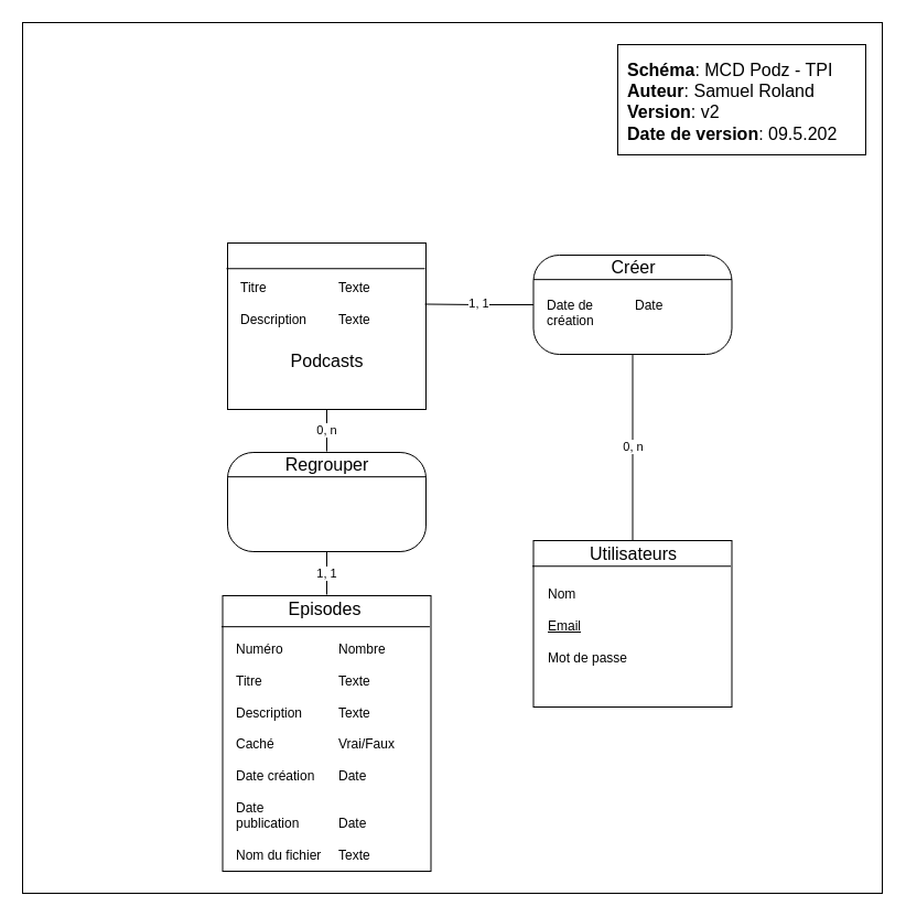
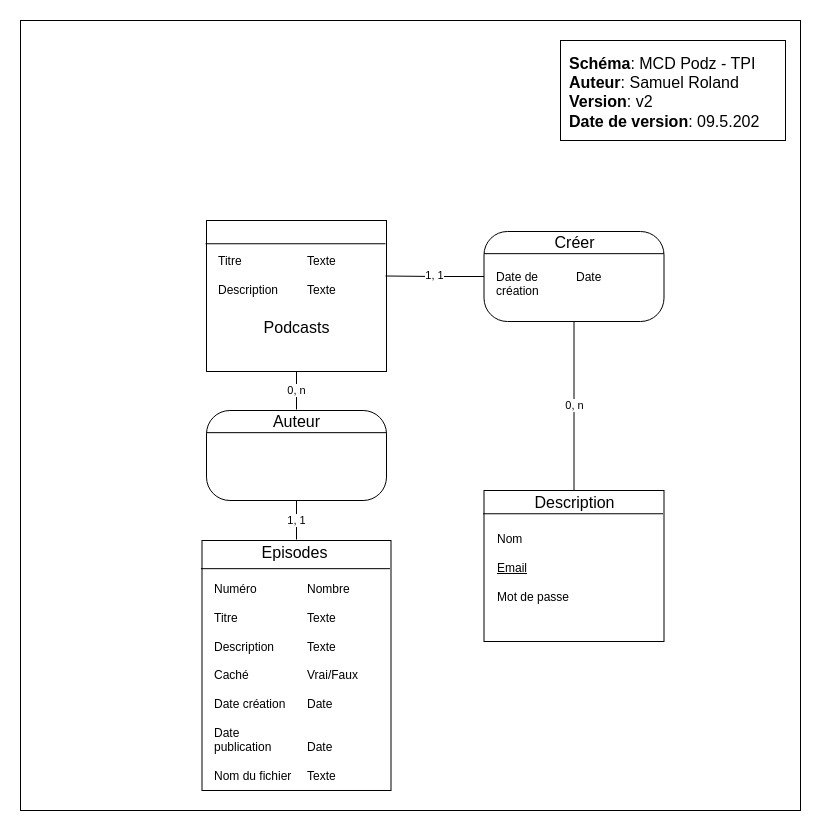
  <mxCell id="0" />
  <mxCell id="1" parent="0" />
  <mxCell id="2" value="" style="rounded=0;whiteSpace=wrap;html=1;" parent="1" vertex="1"><mxGeometry x="20" y="20" width="780" height="790" as="geometry" /></mxCell>
  <mxCell id="3" value="&lt;b&gt;Schéma&lt;/b&gt;: MCD Podz - TPI&lt;br&gt;&lt;b&gt;Auteur&lt;/b&gt;: Samuel Roland&lt;br&gt;&lt;b&gt;Version&lt;/b&gt;: v2&lt;br&gt;&lt;b&gt;Date de version&lt;/b&gt;: 09.5.202" style="rounded=0;whiteSpace=wrap;html=1;align=left;verticalAlign=top;fontSize=16;spacingTop=0;spacing=9;" parent="1" vertex="1"><mxGeometry x="560" y="40" width="225" height="100" as="geometry" /></mxCell>
  <mxCell id="4" value="" style="group" parent="1" vertex="1" connectable="0"><mxGeometry x="483.5" y="490" width="180" height="151" as="geometry" /></mxCell>
  <mxCell id="5" value="" style="group" parent="4" vertex="1" connectable="0"><mxGeometry width="180" height="151" as="geometry" /></mxCell>
  <mxCell id="6" value="" style="group" parent="5" vertex="1" connectable="0"><mxGeometry width="180" height="151" as="geometry" /></mxCell>
  <mxCell id="7" value="" style="group" parent="6" vertex="1" connectable="0"><mxGeometry width="180" height="151" as="geometry" /></mxCell>
  <mxCell id="8" value="" style="group" parent="7" vertex="1" connectable="0"><mxGeometry width="180" height="151" as="geometry" /></mxCell>
  <mxCell id="9" value="" style="group" parent="8" vertex="1" connectable="0"><mxGeometry width="180" height="151" as="geometry" /></mxCell>
  <mxCell id="10" value="" style="rounded=0;whiteSpace=wrap;html=1;" parent="9" vertex="1"><mxGeometry width="180" height="151" as="geometry" /></mxCell>
- <mxCell id="11" value="Utilisateurs" style="text;html=1;resizable=0;points=[];autosize=1;align=center;verticalAlign=top;spacingTop=-4;fontSize=16;" parent="9" vertex="1"><mxGeometry x="45" width="90" height="20" as="geometry" /></mxCell>
+ <mxCell id="11" value="Description" style="text;html=1;resizable=0;points=[];autosize=1;align=center;verticalAlign=top;spacingTop=-4;fontSize=16;" parent="9" vertex="1"><mxGeometry x="45" width="90" height="20" as="geometry" /></mxCell>
  <mxCell id="12" value="" style="endArrow=none;html=1;fontSize=16;" parent="9" edge="1"><mxGeometry width="50" height="50" relative="1" as="geometry"><mxPoint x="-1" y="23.257" as="sourcePoint" /><mxPoint x="179" y="23.257" as="targetPoint" /></mxGeometry></mxCell>
  <mxCell id="13" value="Nom&lt;br&gt;&lt;br&gt;&lt;u&gt;Email&lt;br&gt;&lt;/u&gt;&lt;br&gt;Mot de passe" style="text;html=1;strokeColor=none;fillColor=none;align=left;verticalAlign=top;whiteSpace=wrap;rounded=0;" parent="9" vertex="1"><mxGeometry x="11" y="35.121" width="80" height="57.276" as="geometry" /></mxCell>
  <mxCell id="14" value="" style="group" parent="1" vertex="1" connectable="0"><mxGeometry x="483.5" y="231" width="180" height="148.207" as="geometry" /></mxCell>
  <mxCell id="15" value="" style="rounded=1;whiteSpace=wrap;html=1;fontSize=16;align=left;arcSize=26;" parent="14" vertex="1"><mxGeometry width="180" height="90" as="geometry" /></mxCell>
  <mxCell id="16" value="Créer" style="text;html=1;resizable=0;points=[];autosize=1;align=center;verticalAlign=top;spacingTop=-4;fontSize=16;" parent="14" vertex="1"><mxGeometry x="60" y="-1" width="60" height="20" as="geometry" /></mxCell>
  <mxCell id="17" value="" style="endArrow=none;html=1;fontSize=16;" parent="14" edge="1"><mxGeometry width="50" height="50" relative="1" as="geometry"><mxPoint y="22.157" as="sourcePoint" /><mxPoint x="180" y="22.157" as="targetPoint" /></mxGeometry></mxCell>
  <mxCell id="18" value="Date de création" style="text;html=1;strokeColor=none;fillColor=none;align=left;verticalAlign=top;whiteSpace=wrap;rounded=0;" parent="14" vertex="1"><mxGeometry x="10" y="32" width="80" height="48" as="geometry" /></mxCell>
  <mxCell id="19" value="Date" style="text;html=1;strokeColor=none;fillColor=none;align=left;verticalAlign=top;whiteSpace=wrap;rounded=0;" parent="14" vertex="1"><mxGeometry x="90" y="32" width="80" height="48" as="geometry" /></mxCell>
  <mxCell id="20" value="" style="group" parent="1" vertex="1" connectable="0"><mxGeometry x="201.5" y="540" width="189" height="250" as="geometry" /></mxCell>
  <mxCell id="21" value="" style="group" parent="20" vertex="1" connectable="0"><mxGeometry width="189" height="250.0" as="geometry" /></mxCell>
  <mxCell id="22" value="" style="group" parent="21" vertex="1" connectable="0"><mxGeometry width="189" height="250.0" as="geometry" /></mxCell>
  <mxCell id="23" value="" style="group" parent="22" vertex="1" connectable="0"><mxGeometry width="189" height="250.0" as="geometry" /></mxCell>
  <mxCell id="24" value="" style="group" parent="23" vertex="1" connectable="0"><mxGeometry width="189" height="250.0" as="geometry" /></mxCell>
  <mxCell id="25" value="" style="group" parent="24" vertex="1" connectable="0"><mxGeometry width="189" height="250.0" as="geometry" /></mxCell>
  <mxCell id="26" value="" style="rounded=0;whiteSpace=wrap;html=1;" parent="25" vertex="1"><mxGeometry width="189" height="250.0" as="geometry" /></mxCell>
  <mxCell id="27" value="Episodes" style="text;html=1;resizable=0;points=[];autosize=1;align=center;verticalAlign=top;spacingTop=-4;fontSize=16;" parent="25" vertex="1"><mxGeometry x="52.5" width="80" height="20" as="geometry" /></mxCell>
  <mxCell id="28" value="" style="endArrow=none;html=1;fontSize=16;" parent="25" edge="1"><mxGeometry width="50" height="50" relative="1" as="geometry"><mxPoint x="-1.05" y="28.174" as="sourcePoint" /><mxPoint x="187.95" y="28.174" as="targetPoint" /></mxGeometry></mxCell>
  <mxCell id="29" value="Numéro&lt;br&gt;&lt;br&gt;Titre&lt;br&gt;&lt;br&gt;Description&lt;br&gt;&lt;br&gt;Caché&lt;br&gt;&lt;br&gt;Date création&lt;br&gt;&lt;br&gt;Date publication&lt;br&gt;&lt;br&gt;Nom du fichier" style="text;html=1;strokeColor=none;fillColor=none;align=left;verticalAlign=top;whiteSpace=wrap;rounded=0;" parent="25" vertex="1"><mxGeometry x="10.5" y="34.571" width="84" height="94.828" as="geometry" /></mxCell>
  <mxCell id="30" value="Nombre&lt;br&gt;&lt;br&gt;Texte&lt;br&gt;&lt;br&gt;Texte&lt;br&gt;&lt;br&gt;Vrai/Faux&lt;br&gt;&lt;br&gt;Date&lt;br&gt;&lt;br&gt;&lt;br&gt;Date&lt;br&gt;&lt;br&gt;Texte" style="text;html=1;strokeColor=none;fillColor=none;align=left;verticalAlign=top;whiteSpace=wrap;rounded=0;" parent="25" vertex="1"><mxGeometry x="103.95" y="34.729" width="84" height="95.69" as="geometry" /></mxCell>
  <mxCell id="31" value="" style="group" parent="1" vertex="1" connectable="0"><mxGeometry x="206" y="220" width="180" height="151" as="geometry" /></mxCell>
  <mxCell id="32" value="" style="group" parent="31" vertex="1" connectable="0"><mxGeometry width="180" height="151" as="geometry" /></mxCell>
  <mxCell id="33" value="" style="group" parent="32" vertex="1" connectable="0"><mxGeometry width="180" height="151" as="geometry" /></mxCell>
  <mxCell id="34" value="" style="group" parent="33" vertex="1" connectable="0"><mxGeometry width="180" height="151" as="geometry" /></mxCell>
  <mxCell id="35" value="" style="group" parent="34" vertex="1" connectable="0"><mxGeometry width="180" height="151" as="geometry" /></mxCell>
  <mxCell id="36" value="" style="group" parent="35" vertex="1" connectable="0"><mxGeometry width="180" height="151" as="geometry" /></mxCell>
  <mxCell id="37" value="" style="rounded=0;whiteSpace=wrap;html=1;" parent="36" vertex="1"><mxGeometry width="180" height="151" as="geometry" /></mxCell>
  <mxCell id="38" value="Podcasts" style="text;html=1;resizable=0;points=[];autosize=1;align=center;verticalAlign=top;spacingTop=-4;fontSize=16;" parent="36" vertex="1"><mxGeometry x="50" y="95" width="80" height="20" as="geometry" /></mxCell>
  <mxCell id="39" value="" style="endArrow=none;html=1;fontSize=16;" parent="36" edge="1"><mxGeometry width="50" height="50" relative="1" as="geometry"><mxPoint x="-1" y="23.257" as="sourcePoint" /><mxPoint x="179" y="23.257" as="targetPoint" /></mxGeometry></mxCell>
  <mxCell id="40" value="Titre&lt;br&gt;&lt;br&gt;Description" style="text;html=1;strokeColor=none;fillColor=none;align=left;verticalAlign=top;whiteSpace=wrap;rounded=0;" parent="36" vertex="1"><mxGeometry x="10" y="27.121" width="80" height="57.276" as="geometry" /></mxCell>
  <mxCell id="41" value="Texte&lt;br&gt;&lt;br&gt;Texte" style="text;html=1;strokeColor=none;fillColor=none;align=left;verticalAlign=top;whiteSpace=wrap;rounded=0;" parent="36" vertex="1"><mxGeometry x="99" y="26.592" width="80" height="57.797" as="geometry" /></mxCell>
  <mxCell id="42" value="0, n" style="edgeStyle=orthogonalEdgeStyle;rounded=0;orthogonalLoop=1;jettySize=auto;html=1;entryX=0.5;entryY=1;entryDx=0;entryDy=0;endArrow=none;endFill=0;" parent="1" source="11" target="15" edge="1"><mxGeometry relative="1" as="geometry" /></mxCell>
  <mxCell id="43" value="1, 1" style="edgeStyle=orthogonalEdgeStyle;rounded=0;orthogonalLoop=1;jettySize=auto;html=1;exitX=0;exitY=0.5;exitDx=0;exitDy=0;entryX=1;entryY=0.5;entryDx=0;entryDy=0;endArrow=none;endFill=0;" parent="1" source="15" target="41" edge="1"><mxGeometry relative="1" as="geometry" /></mxCell>
  <mxCell id="44" value="" style="group" parent="1" vertex="1" connectable="0"><mxGeometry x="206" y="410" width="180" height="148.207" as="geometry" /></mxCell>
  <mxCell id="45" value="" style="rounded=1;whiteSpace=wrap;html=1;fontSize=16;align=left;arcSize=26;" parent="44" vertex="1"><mxGeometry width="180" height="90" as="geometry" /></mxCell>
- <mxCell id="46" value="Regrouper" style="text;html=1;resizable=0;points=[];autosize=1;align=center;verticalAlign=top;spacingTop=-4;fontSize=16;" parent="44" vertex="1"><mxGeometry x="45" y="-1" width="90" height="20" as="geometry" /></mxCell>
+ <mxCell id="46" value="Auteur" style="text;html=1;resizable=0;points=[];autosize=1;align=center;verticalAlign=top;spacingTop=-4;fontSize=16;" parent="44" vertex="1"><mxGeometry x="45" y="-1" width="90" height="20" as="geometry" /></mxCell>
  <mxCell id="47" value="" style="endArrow=none;html=1;fontSize=16;" parent="44" edge="1"><mxGeometry width="50" height="50" relative="1" as="geometry"><mxPoint y="22.157" as="sourcePoint" /><mxPoint x="180" y="22.157" as="targetPoint" /></mxGeometry></mxCell>
  <mxCell id="48" value="&lt;br&gt;" style="text;html=1;strokeColor=none;fillColor=none;align=left;verticalAlign=top;whiteSpace=wrap;rounded=0;" parent="44" vertex="1"><mxGeometry x="10" y="32" width="80" height="48" as="geometry" /></mxCell>
  <mxCell id="49" value="&lt;br&gt;" style="text;html=1;strokeColor=none;fillColor=none;align=left;verticalAlign=top;whiteSpace=wrap;rounded=0;" parent="44" vertex="1"><mxGeometry x="90" y="32" width="80" height="48" as="geometry" /></mxCell>
  <mxCell id="50" value="0, n" style="edgeStyle=orthogonalEdgeStyle;rounded=0;orthogonalLoop=1;jettySize=auto;html=1;endArrow=none;endFill=0;" parent="1" source="37" target="46" edge="1"><mxGeometry relative="1" as="geometry" /></mxCell>
  <mxCell id="51" value="1, 1" style="edgeStyle=orthogonalEdgeStyle;rounded=0;orthogonalLoop=1;jettySize=auto;html=1;entryX=0.525;entryY=-0.05;entryDx=0;entryDy=0;entryPerimeter=0;endArrow=none;endFill=0;" parent="1" source="45" target="27" edge="1"><mxGeometry relative="1" as="geometry" /></mxCell>
